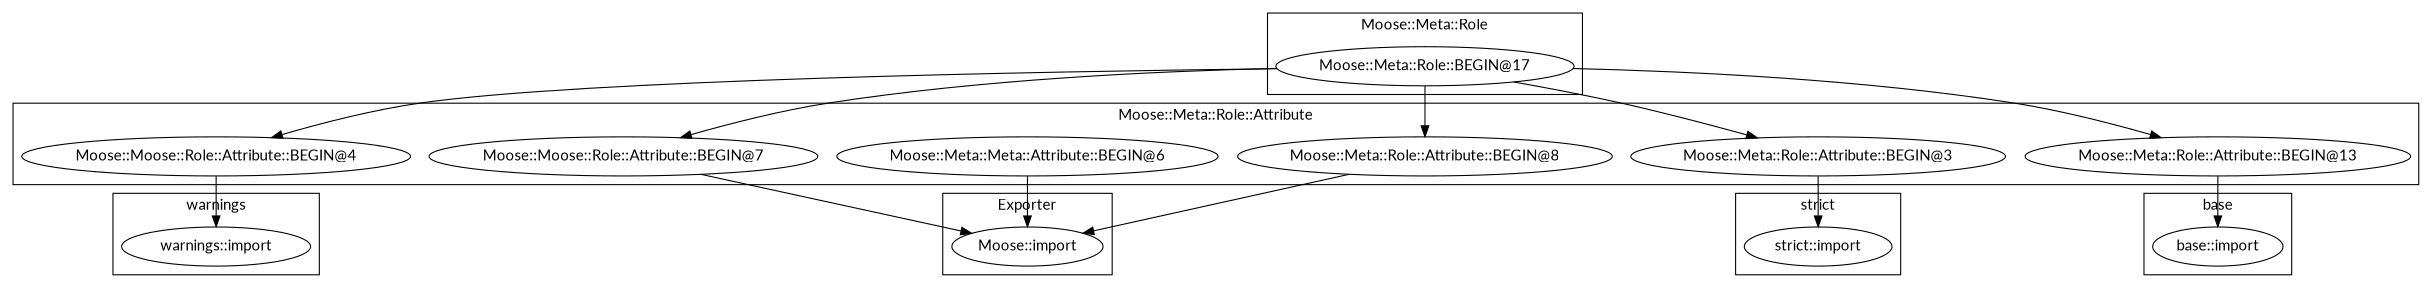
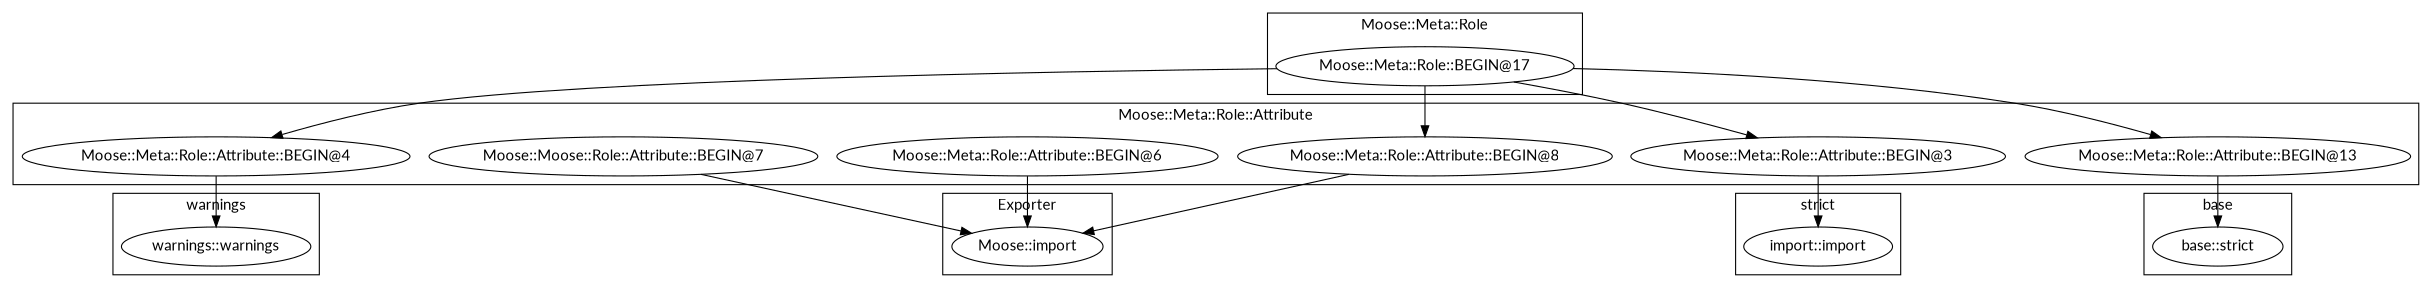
  digraph {
    fontname=Lato
    node [fontname=Lato]
    edge [fontname=Lato]
    "Moose::Meta::Role::BEGIN@17"
-   "warnings::import"
-   "Moose::Meta::Role::Attribute::BEGIN@4" [label="Moose::Moose::Role::Attribute::BEGIN@4"]
+   "warnings::import" [label="warnings::warnings"]
+   "Moose::Meta::Role::Attribute::BEGIN@4"
    n4 [label="Moose::Moose::Role::Attribute::BEGIN@7"]
    "Moose::Meta::Role::Attribute::BEGIN@8"
    "Moose::Meta::Role::Attribute::BEGIN@3"
-   "Moose::Meta::Role::Attribute::BEGIN@6" [label="Moose::Meta::Meta::Attribute::BEGIN@6"]
+   "Moose::Meta::Role::Attribute::BEGIN@6"
    "Moose::Meta::Role::Attribute::BEGIN@13"
-   "base::import"
-   "strict::import"
+   "base::import" [label="base::strict"]
+   "strict::import" [label="import::import"]
    n11 [label="Moose::import"]
    subgraph cluster_1 {
      label="Moose::Meta::Role"
      "Moose::Meta::Role::BEGIN@17"
    }
    subgraph cluster_2 {
      label=warnings
      "warnings::import"
    }
    subgraph cluster_3 {
      label="Moose::Meta::Role::Attribute"
      "Moose::Meta::Role::Attribute::BEGIN@4"
      n4
      "Moose::Meta::Role::Attribute::BEGIN@8"
      "Moose::Meta::Role::Attribute::BEGIN@3"
      "Moose::Meta::Role::Attribute::BEGIN@6"
      "Moose::Meta::Role::Attribute::BEGIN@13"
    }
    subgraph cluster_4 {
      label=base
      "base::import"
    }
    subgraph cluster_5 {
      label="strict"
      "strict::import"
    }
    subgraph cluster_6 {
      label=Exporter
      n11
    }
    "Moose::Meta::Role::BEGIN@17" -> "Moose::Meta::Role::Attribute::BEGIN@4"
-   "Moose::Meta::Role::BEGIN@17" -> n4
    "Moose::Meta::Role::BEGIN@17" -> "Moose::Meta::Role::Attribute::BEGIN@8"
    "Moose::Meta::Role::BEGIN@17" -> "Moose::Meta::Role::Attribute::BEGIN@3"
    "Moose::Meta::Role::BEGIN@17" -> "Moose::Meta::Role::Attribute::BEGIN@13"
    "Moose::Meta::Role::Attribute::BEGIN@4" -> "warnings::import"
    n4 -> n11
    "Moose::Meta::Role::Attribute::BEGIN@8" -> n11
    "Moose::Meta::Role::Attribute::BEGIN@3" -> "strict::import"
    "Moose::Meta::Role::Attribute::BEGIN@6" -> n11
    "Moose::Meta::Role::Attribute::BEGIN@13" -> "base::import"
  }
